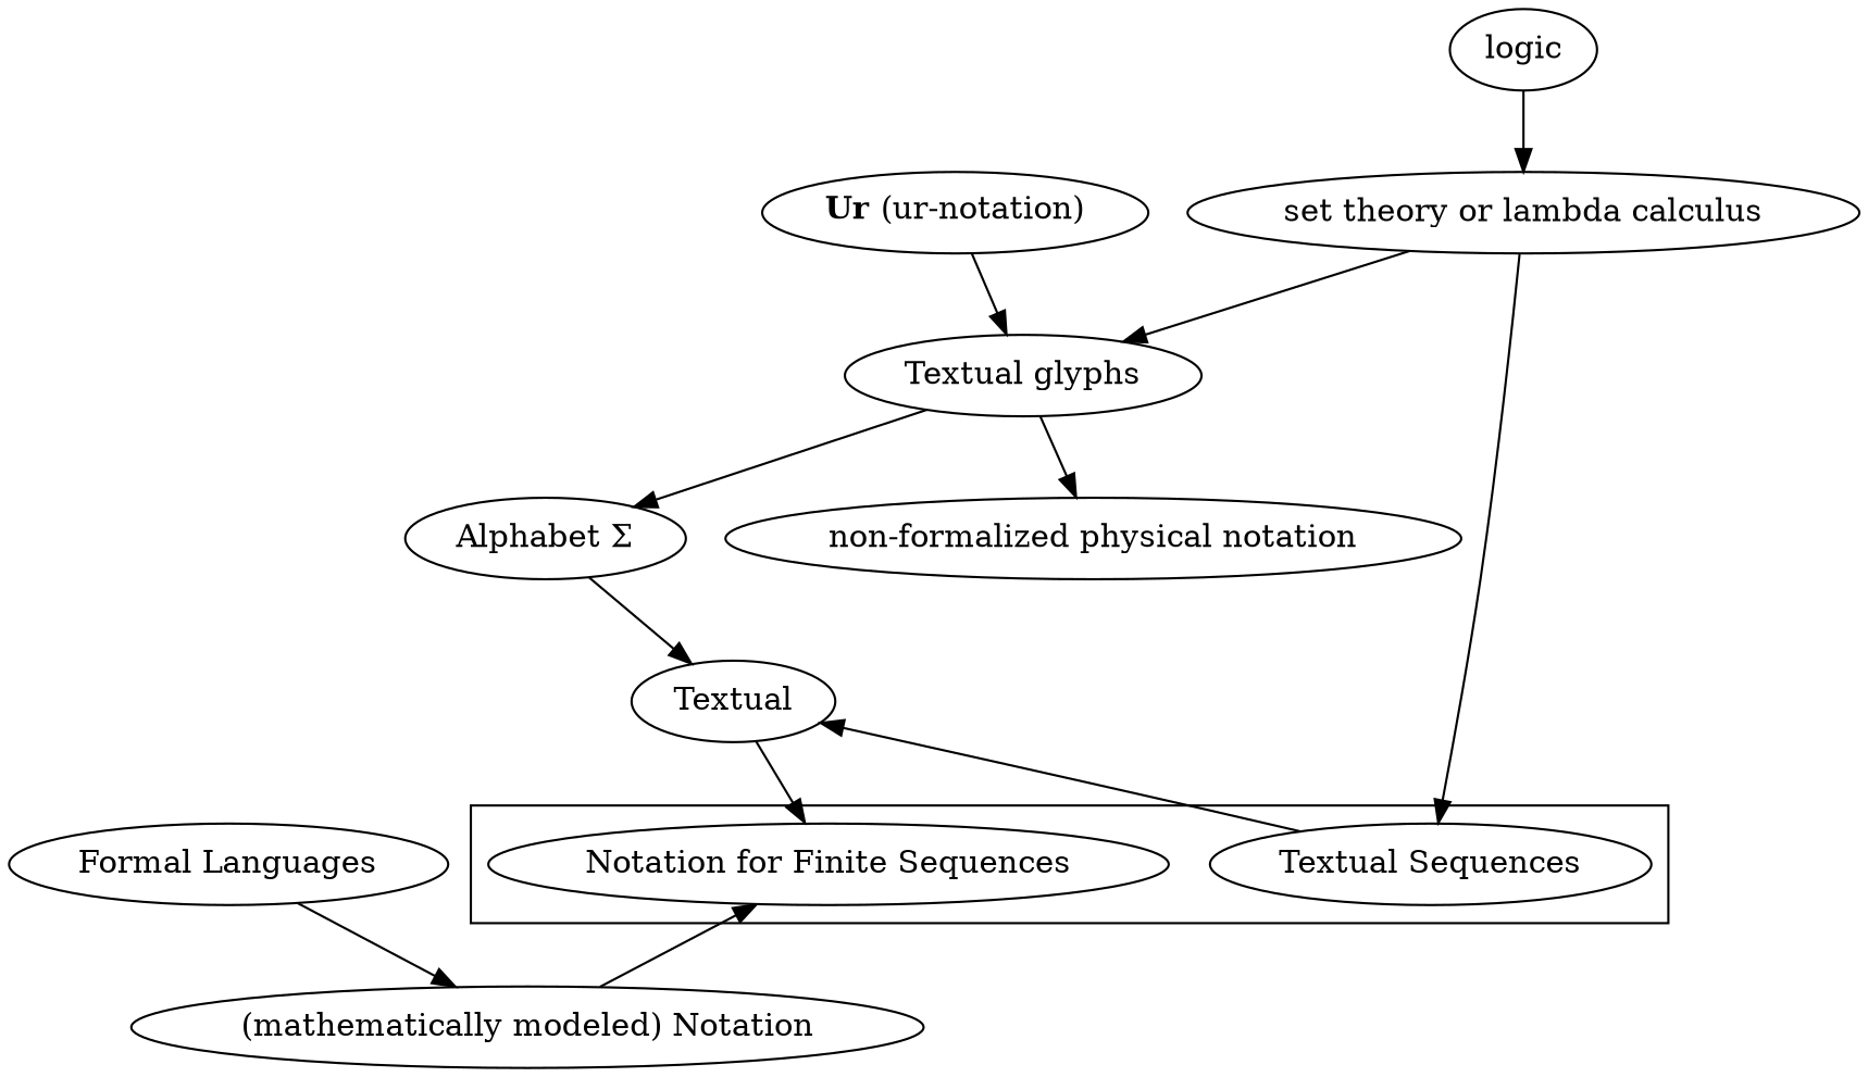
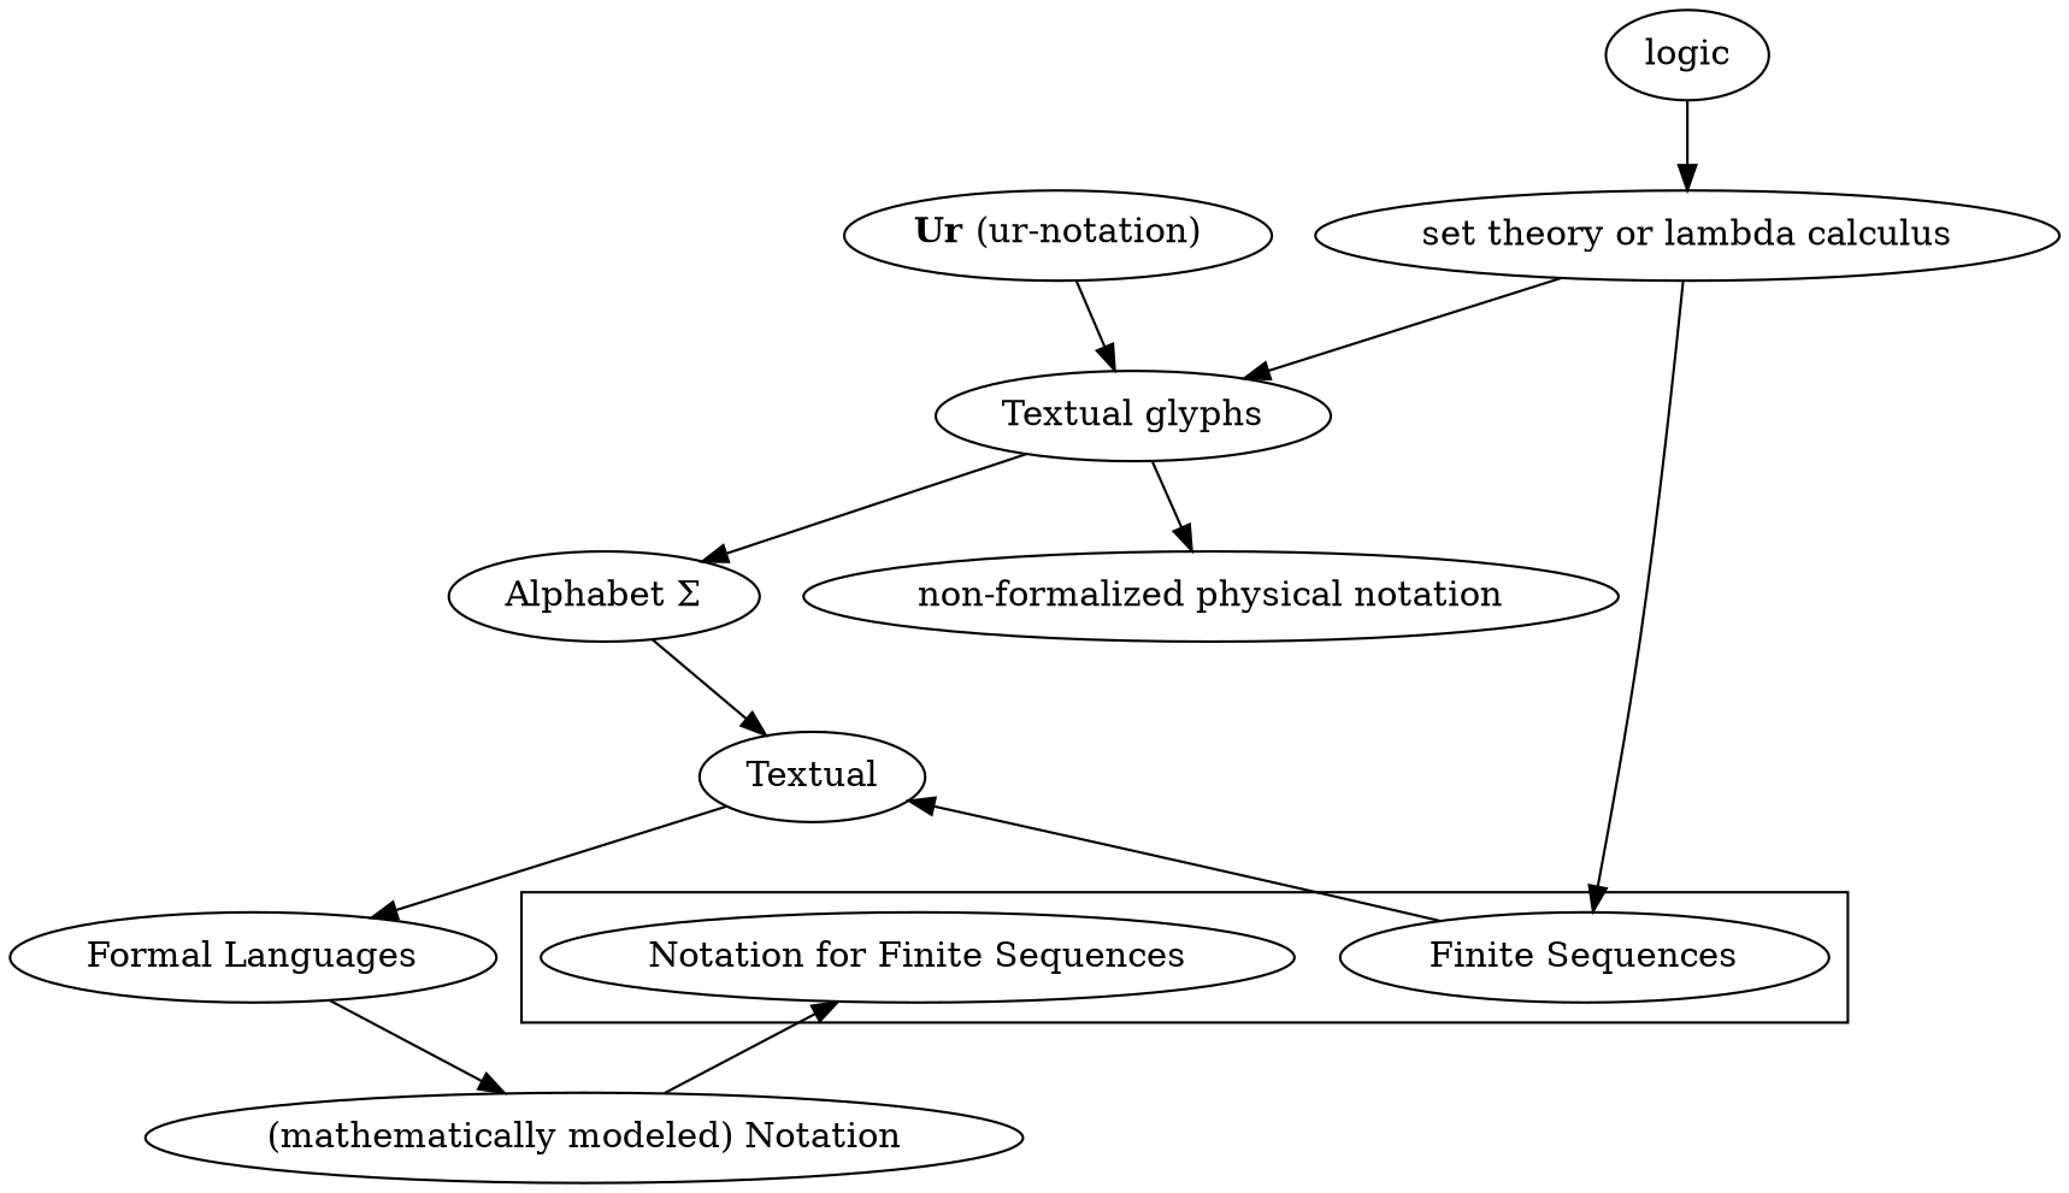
  strict digraph {
-   n1 [label="Textual Sequences"]
+   n1 [label="Finite Sequences"]
    n2 [label="Notation for Finite Sequences"]
    n3 [label=Textual]
    n4 [label=<<B>Ur</B>&nbsp;(ur-notation)>]
    n5 [label="Textual glyphs"]
    n6 [label="Alphabet &Sigma;"]
    n7 [label="non-formalized physical notation"]
    n8 [label="Formal Languages"]
    n9 [label="(mathematically modeled) Notation"]
    n10 [label="set theory or lambda calculus"]
    n11 [label=logic]
    subgraph cluster_1 {
      n1
      n2
    }
    n1 -> n3
-   n3 -> n2
+   n3 -> n8
    n4 -> n5
    n5 -> n6
    n5 -> n7
    n6 -> n3
    n8 -> n9
    n9 -> n2
    n10 -> n1
    n10 -> n5
    n11 -> n10
  }
